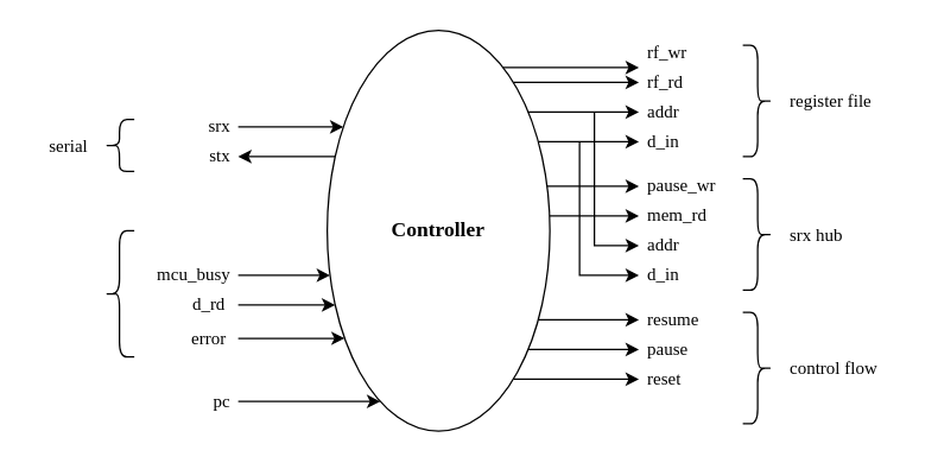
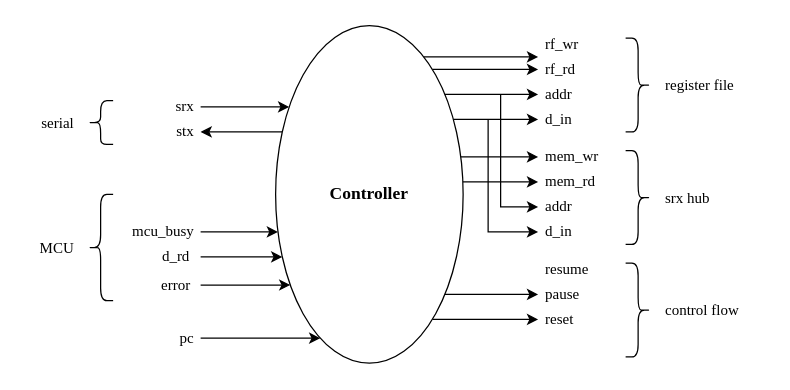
  <mxCell id="0" />
  <mxCell id="1" parent="0" />
  <mxCell id="2" style="edgeStyle=orthogonalEdgeStyle;rounded=0;orthogonalLoop=1;jettySize=auto;html=1;fontFamily=Times New Roman;align=right;spacingLeft=4;spacingRight=4;FType=g;" parent="1" source="13" target="21" edge="1"><mxGeometry relative="1" as="geometry"><Array as="points"><mxPoint x="370" y="35" /><mxPoint x="370" y="35" /></Array></mxGeometry></mxCell>
  <mxCell id="3" style="edgeStyle=orthogonalEdgeStyle;rounded=0;orthogonalLoop=1;jettySize=auto;html=1;fontFamily=Times New Roman;align=right;spacingLeft=4;spacingRight=4;FType=g;" parent="1" source="13" target="22" edge="1"><mxGeometry relative="1" as="geometry"><Array as="points"><mxPoint x="380" y="55" /><mxPoint x="380" y="55" /></Array></mxGeometry></mxCell>
  <mxCell id="4" style="edgeStyle=orthogonalEdgeStyle;rounded=0;orthogonalLoop=1;jettySize=auto;html=1;fontFamily=Times New Roman;align=right;spacingLeft=4;spacingRight=4;startArrow=none;startFill=0;FType=g;" parent="1" source="13" target="29" edge="1"><mxGeometry relative="1" as="geometry"><Array as="points"><mxPoint x="390" y="95" /><mxPoint x="390" y="95" /></Array></mxGeometry></mxCell>
  <mxCell id="5" style="edgeStyle=orthogonalEdgeStyle;rounded=0;orthogonalLoop=1;jettySize=auto;html=1;fontFamily=Times New Roman;align=right;spacingLeft=4;spacingRight=4;FType=g;" parent="1" source="13" target="24" edge="1"><mxGeometry relative="1" as="geometry"><Array as="points"><mxPoint x="380" y="125" /><mxPoint x="380" y="125" /></Array></mxGeometry></mxCell>
  <mxCell id="6" style="edgeStyle=orthogonalEdgeStyle;rounded=0;orthogonalLoop=1;jettySize=auto;html=1;fontFamily=Times New Roman;align=right;spacingLeft=4;spacingRight=4;FType=g;" parent="1" source="13" target="25" edge="1"><mxGeometry relative="1" as="geometry"><Array as="points"><mxPoint x="390" y="145" /><mxPoint x="390" y="145" /></Array></mxGeometry></mxCell>
  <mxCell id="7" style="edgeStyle=orthogonalEdgeStyle;rounded=0;orthogonalLoop=1;jettySize=auto;html=1;fontFamily=Times New Roman;align=right;spacingLeft=4;spacingRight=4;FType=g;" parent="1" source="13" target="23" edge="1"><mxGeometry relative="1" as="geometry"><Array as="points"><mxPoint x="380" y="75" /><mxPoint x="380" y="75" /></Array></mxGeometry></mxCell>
- <mxCell id="8" style="edgeStyle=orthogonalEdgeStyle;rounded=0;orthogonalLoop=1;jettySize=auto;html=1;fontFamily=Times New Roman;align=right;spacingLeft=4;spacingRight=4;FType=g;" parent="1" source="13" target="30" edge="1"><mxGeometry relative="1" as="geometry"><Array as="points"><mxPoint x="380" y="215" /><mxPoint x="380" y="215" /></Array></mxGeometry></mxCell>
  <mxCell id="9" style="edgeStyle=orthogonalEdgeStyle;rounded=0;orthogonalLoop=1;jettySize=auto;html=1;fontFamily=Times New Roman;align=right;spacingLeft=4;spacingRight=4;FType=g;" parent="1" source="13" target="31" edge="1"><mxGeometry relative="1" as="geometry"><Array as="points"><mxPoint x="390" y="235" /><mxPoint x="390" y="235" /></Array></mxGeometry></mxCell>
  <mxCell id="10" style="edgeStyle=orthogonalEdgeStyle;rounded=0;orthogonalLoop=1;jettySize=auto;html=1;fontFamily=Times New Roman;align=right;spacingLeft=4;spacingRight=4;FType=g;" parent="1" source="13" target="32" edge="1"><mxGeometry relative="1" as="geometry"><Array as="points"><mxPoint x="380" y="255" /><mxPoint x="380" y="255" /></Array></mxGeometry></mxCell>
  <mxCell id="11" style="edgeStyle=orthogonalEdgeStyle;rounded=0;sketch=0;orthogonalLoop=1;jettySize=auto;html=1;startArrow=none;startFill=0;endArrow=classic;endFill=1;fontFamily=Times New Roman;align=right;FType=g;" parent="1" target="26" edge="1"><mxGeometry relative="1" as="geometry"><mxPoint x="400" y="75" as="sourcePoint" /><Array as="points"><mxPoint x="400" y="75" /><mxPoint x="400" y="165" /></Array></mxGeometry></mxCell>
  <mxCell id="12" style="edgeStyle=elbowEdgeStyle;rounded=0;sketch=0;orthogonalLoop=1;jettySize=auto;elbow=vertical;html=1;startArrow=none;startFill=0;endArrow=classic;endFill=1;fontFamily=Times New Roman;align=right;FType=g;" parent="1" source="13" target="16" edge="1"><mxGeometry relative="1" as="geometry" /></mxCell>
  <mxCell id="13" value="Controller" style="ellipse;whiteSpace=wrap;html=1;fontFamily=Times New Roman;spacingTop=0;spacingLeft=4;spacingRight=4;fontSize=14;fontStyle=1;align=center;FType=g;" parent="1" vertex="1"><mxGeometry x="220" y="20" width="150" height="270" as="geometry" /></mxCell>
  <mxCell id="14" style="edgeStyle=elbowEdgeStyle;rounded=0;sketch=0;orthogonalLoop=1;jettySize=auto;elbow=vertical;html=1;startArrow=none;startFill=0;endArrow=classic;endFill=1;fontFamily=Times New Roman;align=right;FType=g;" parent="1" source="15" target="13" edge="1"><mxGeometry relative="1" as="geometry" /></mxCell>
  <mxCell id="15" value="srx" style="text;html=1;align=right;verticalAlign=middle;resizable=0;points=[];autosize=1;fontFamily=Times New Roman;spacingLeft=4;spacingRight=4;FType=g;" parent="1" vertex="1"><mxGeometry x="120" y="75" width="40" height="20" as="geometry" /></mxCell>
  <mxCell id="16" value="stx" style="text;html=1;align=right;verticalAlign=middle;resizable=0;points=[];autosize=1;fontFamily=Times New Roman;spacingLeft=4;spacingRight=4;FType=g;" parent="1" vertex="1"><mxGeometry x="120" y="95" width="40" height="20" as="geometry" /></mxCell>
  <mxCell id="17" style="edgeStyle=elbowEdgeStyle;rounded=0;sketch=0;orthogonalLoop=1;jettySize=auto;elbow=vertical;html=1;startArrow=none;startFill=0;endArrow=classic;endFill=1;fontFamily=Times New Roman;align=right;FType=g;" parent="1" source="18" target="13" edge="1"><mxGeometry relative="1" as="geometry" /></mxCell>
  <mxCell id="18" value="pc" style="text;html=1;align=right;verticalAlign=middle;resizable=0;points=[];autosize=1;fontFamily=Times New Roman;spacingLeft=4;spacingRight=4;FType=g;" parent="1" vertex="1"><mxGeometry x="120" y="260" width="40" height="20" as="geometry" /></mxCell>
  <mxCell id="19" style="edgeStyle=elbowEdgeStyle;rounded=0;sketch=0;orthogonalLoop=1;jettySize=auto;elbow=vertical;html=1;startArrow=none;startFill=0;endArrow=classic;endFill=1;fontFamily=Times New Roman;align=right;FType=g;" parent="1" source="20" target="13" edge="1"><mxGeometry relative="1" as="geometry" /></mxCell>
  <mxCell id="20" value="mcu_busy" style="text;html=1;align=right;verticalAlign=middle;resizable=0;points=[];autosize=1;fontFamily=Times New Roman;spacingLeft=4;spacingRight=4;FType=g;" parent="1" vertex="1"><mxGeometry x="80" y="175" width="80" height="20" as="geometry" /></mxCell>
  <mxCell id="21" value="rf_wr" style="text;html=1;align=left;verticalAlign=middle;resizable=0;points=[];autosize=1;fontFamily=Times New Roman;spacingLeft=4;spacingRight=4;FType=g;" parent="1" vertex="1"><mxGeometry x="430" y="25" width="50" height="20" as="geometry" /></mxCell>
  <mxCell id="22" value="rf_rd" style="text;html=1;align=left;verticalAlign=middle;resizable=0;points=[];autosize=1;fontFamily=Times New Roman;spacingLeft=4;spacingRight=4;FType=g;" parent="1" vertex="1"><mxGeometry x="430" y="45" width="50" height="20" as="geometry" /></mxCell>
  <mxCell id="23" value="addr" style="text;html=1;align=left;verticalAlign=middle;resizable=0;points=[];autosize=1;fontFamily=Times New Roman;spacingLeft=4;spacingRight=4;FType=g;" parent="1" vertex="1"><mxGeometry x="430" y="65" width="50" height="20" as="geometry" /></mxCell>
- <mxCell id="24" value="pause_wr" style="text;html=1;align=left;verticalAlign=middle;resizable=0;points=[];autosize=1;fontFamily=Times New Roman;spacingLeft=4;spacingRight=4;FType=g;" parent="1" vertex="1"><mxGeometry x="430" y="115" width="70" height="20" as="geometry" /></mxCell>
+ <mxCell id="24" value="mem_wr" style="text;html=1;align=left;verticalAlign=middle;resizable=0;points=[];autosize=1;fontFamily=Times New Roman;spacingLeft=4;spacingRight=4;FType=g;" parent="1" vertex="1"><mxGeometry x="430" y="115" width="70" height="20" as="geometry" /></mxCell>
  <mxCell id="25" value="mem_rd" style="text;html=1;align=left;verticalAlign=middle;resizable=0;points=[];autosize=1;fontFamily=Times New Roman;spacingLeft=4;spacingRight=4;FType=g;" parent="1" vertex="1"><mxGeometry x="430" y="135" width="70" height="20" as="geometry" /></mxCell>
  <mxCell id="26" value="addr" style="text;html=1;align=left;verticalAlign=middle;resizable=0;points=[];autosize=1;fontFamily=Times New Roman;spacingLeft=4;spacingRight=4;FType=g;" parent="1" vertex="1"><mxGeometry x="430" y="155" width="50" height="20" as="geometry" /></mxCell>
  <mxCell id="27" style="edgeStyle=orthogonalEdgeStyle;rounded=0;sketch=0;orthogonalLoop=1;jettySize=auto;html=1;startArrow=classic;startFill=1;fontFamily=Times New Roman;align=right;endArrow=none;endFill=0;FType=g;" parent="1" source="28" edge="1"><mxGeometry relative="1" as="geometry"><mxPoint x="390" y="95" as="targetPoint" /><Array as="points"><mxPoint x="390" y="185" /><mxPoint x="390" y="95" /></Array></mxGeometry></mxCell>
  <mxCell id="28" value="d_in" style="text;html=1;align=left;verticalAlign=middle;resizable=0;points=[];autosize=1;fontFamily=Times New Roman;spacingLeft=4;spacingRight=4;FType=g;" parent="1" vertex="1"><mxGeometry x="430" y="175" width="50" height="20" as="geometry" /></mxCell>
  <mxCell id="29" value="d_in" style="text;html=1;align=left;verticalAlign=middle;resizable=0;points=[];autosize=1;fontFamily=Times New Roman;spacingLeft=4;spacingRight=4;FType=g;" parent="1" vertex="1"><mxGeometry x="430" y="85" width="50" height="20" as="geometry" /></mxCell>
  <mxCell id="30" value="resume" style="text;html=1;align=left;verticalAlign=middle;resizable=0;points=[];autosize=1;fontFamily=Times New Roman;spacingLeft=4;spacingRight=4;FType=g;" parent="1" vertex="1"><mxGeometry x="430" y="205" width="60" height="20" as="geometry" /></mxCell>
  <mxCell id="31" value="pause" style="text;html=1;align=left;verticalAlign=middle;resizable=0;points=[];autosize=1;fontFamily=Times New Roman;spacingLeft=4;spacingRight=4;FType=g;" parent="1" vertex="1"><mxGeometry x="430" y="225" width="50" height="20" as="geometry" /></mxCell>
  <mxCell id="32" value="reset" style="text;html=1;align=left;verticalAlign=middle;resizable=0;points=[];autosize=1;fontFamily=Times New Roman;spacingLeft=4;spacingRight=4;FType=g;" parent="1" vertex="1"><mxGeometry x="430" y="245" width="50" height="20" as="geometry" /></mxCell>
  <mxCell id="33" style="edgeStyle=elbowEdgeStyle;rounded=0;sketch=0;orthogonalLoop=1;jettySize=auto;elbow=vertical;html=1;startArrow=none;startFill=0;endArrow=classic;endFill=1;fontFamily=Times New Roman;align=right;FType=g;" parent="1" source="34" target="13" edge="1"><mxGeometry relative="1" as="geometry" /></mxCell>
  <mxCell id="34" value="d_rd" style="text;html=1;align=center;verticalAlign=middle;resizable=0;points=[];autosize=1;fontFamily=Times New Roman;FType=g;" parent="1" vertex="1"><mxGeometry x="120" y="195" width="40" height="20" as="geometry" /></mxCell>
  <mxCell id="35" value="" style="shape=curlyBracket;whiteSpace=wrap;html=1;rounded=1;fontFamily=Times New Roman;align=left;rotation=0;direction=west;FType=g;" parent="1" vertex="1"><mxGeometry x="500" y="30" width="20" height="75" as="geometry" /></mxCell>
  <mxCell id="36" value="" style="shape=curlyBracket;whiteSpace=wrap;html=1;rounded=1;fontFamily=Times New Roman;align=left;rotation=0;direction=west;size=0.5;FType=g;" parent="1" vertex="1"><mxGeometry x="500" y="120" width="20" height="75" as="geometry" /></mxCell>
  <mxCell id="37" value="" style="shape=curlyBracket;whiteSpace=wrap;html=1;rounded=1;fontFamily=Times New Roman;align=left;rotation=0;direction=west;size=0.5;FType=g;" parent="1" vertex="1"><mxGeometry x="500" y="210" width="20" height="75" as="geometry" /></mxCell>
  <mxCell id="38" value="register file" style="text;html=1;align=left;verticalAlign=middle;resizable=0;points=[];autosize=1;fontFamily=Times New Roman;FType=g;" parent="1" vertex="1"><mxGeometry x="530" y="57.5" width="70" height="20" as="geometry" /></mxCell>
  <mxCell id="39" value="srx hub" style="text;html=1;align=left;verticalAlign=middle;resizable=0;points=[];autosize=1;fontFamily=Times New Roman;FType=g;" parent="1" vertex="1"><mxGeometry x="530" y="147.5" width="80" height="20" as="geometry" /></mxCell>
  <mxCell id="40" value="control flow" style="text;html=1;align=left;verticalAlign=middle;resizable=0;points=[];autosize=1;fontFamily=Times New Roman;FType=g;" parent="1" vertex="1"><mxGeometry x="530" y="237.5" width="70" height="20" as="geometry" /></mxCell>
  <mxCell id="41" value="" style="shape=curlyBracket;whiteSpace=wrap;html=1;rounded=1;fontFamily=Times New Roman;align=left;FType=g;" parent="1" vertex="1"><mxGeometry x="70" y="80" width="20" height="35" as="geometry" /></mxCell>
  <mxCell id="42" value="" style="shape=curlyBracket;whiteSpace=wrap;html=1;rounded=1;fontFamily=Times New Roman;align=left;FType=g;" parent="1" vertex="1"><mxGeometry x="70" y="155" width="20" height="85" as="geometry" /></mxCell>
  <mxCell id="43" value="serial" style="text;html=1;align=right;verticalAlign=middle;resizable=0;points=[];autosize=1;fontFamily=Times New Roman;FType=g;" parent="1" vertex="1"><mxGeometry x="20" y="87.5" width="40" height="20" as="geometry" /></mxCell>
+ <mxCell id="44" value="MCU" style="text;html=1;align=right;verticalAlign=middle;resizable=0;points=[];autosize=1;fontFamily=Times New Roman;FType=g;" parent="1" vertex="1"><mxGeometry x="20" y="187.5" width="40" height="20" as="geometry" /></mxCell>
  <mxCell id="45" style="edgeStyle=orthogonalEdgeStyle;rounded=0;orthogonalLoop=1;jettySize=auto;html=1;fontFamily=Tahoma;" edge="1" parent="1" source="46" target="13"><mxGeometry relative="1" as="geometry"><Array as="points"><mxPoint x="210" y="227" /><mxPoint x="210" y="227" /></Array></mxGeometry></mxCell>
  <mxCell id="46" value="error" style="text;html=1;align=center;verticalAlign=middle;resizable=0;points=[];autosize=1;fontFamily=Times New Roman;FType=g;" vertex="1" parent="1"><mxGeometry x="120" y="217.5" width="40" height="20" as="geometry" /></mxCell>
